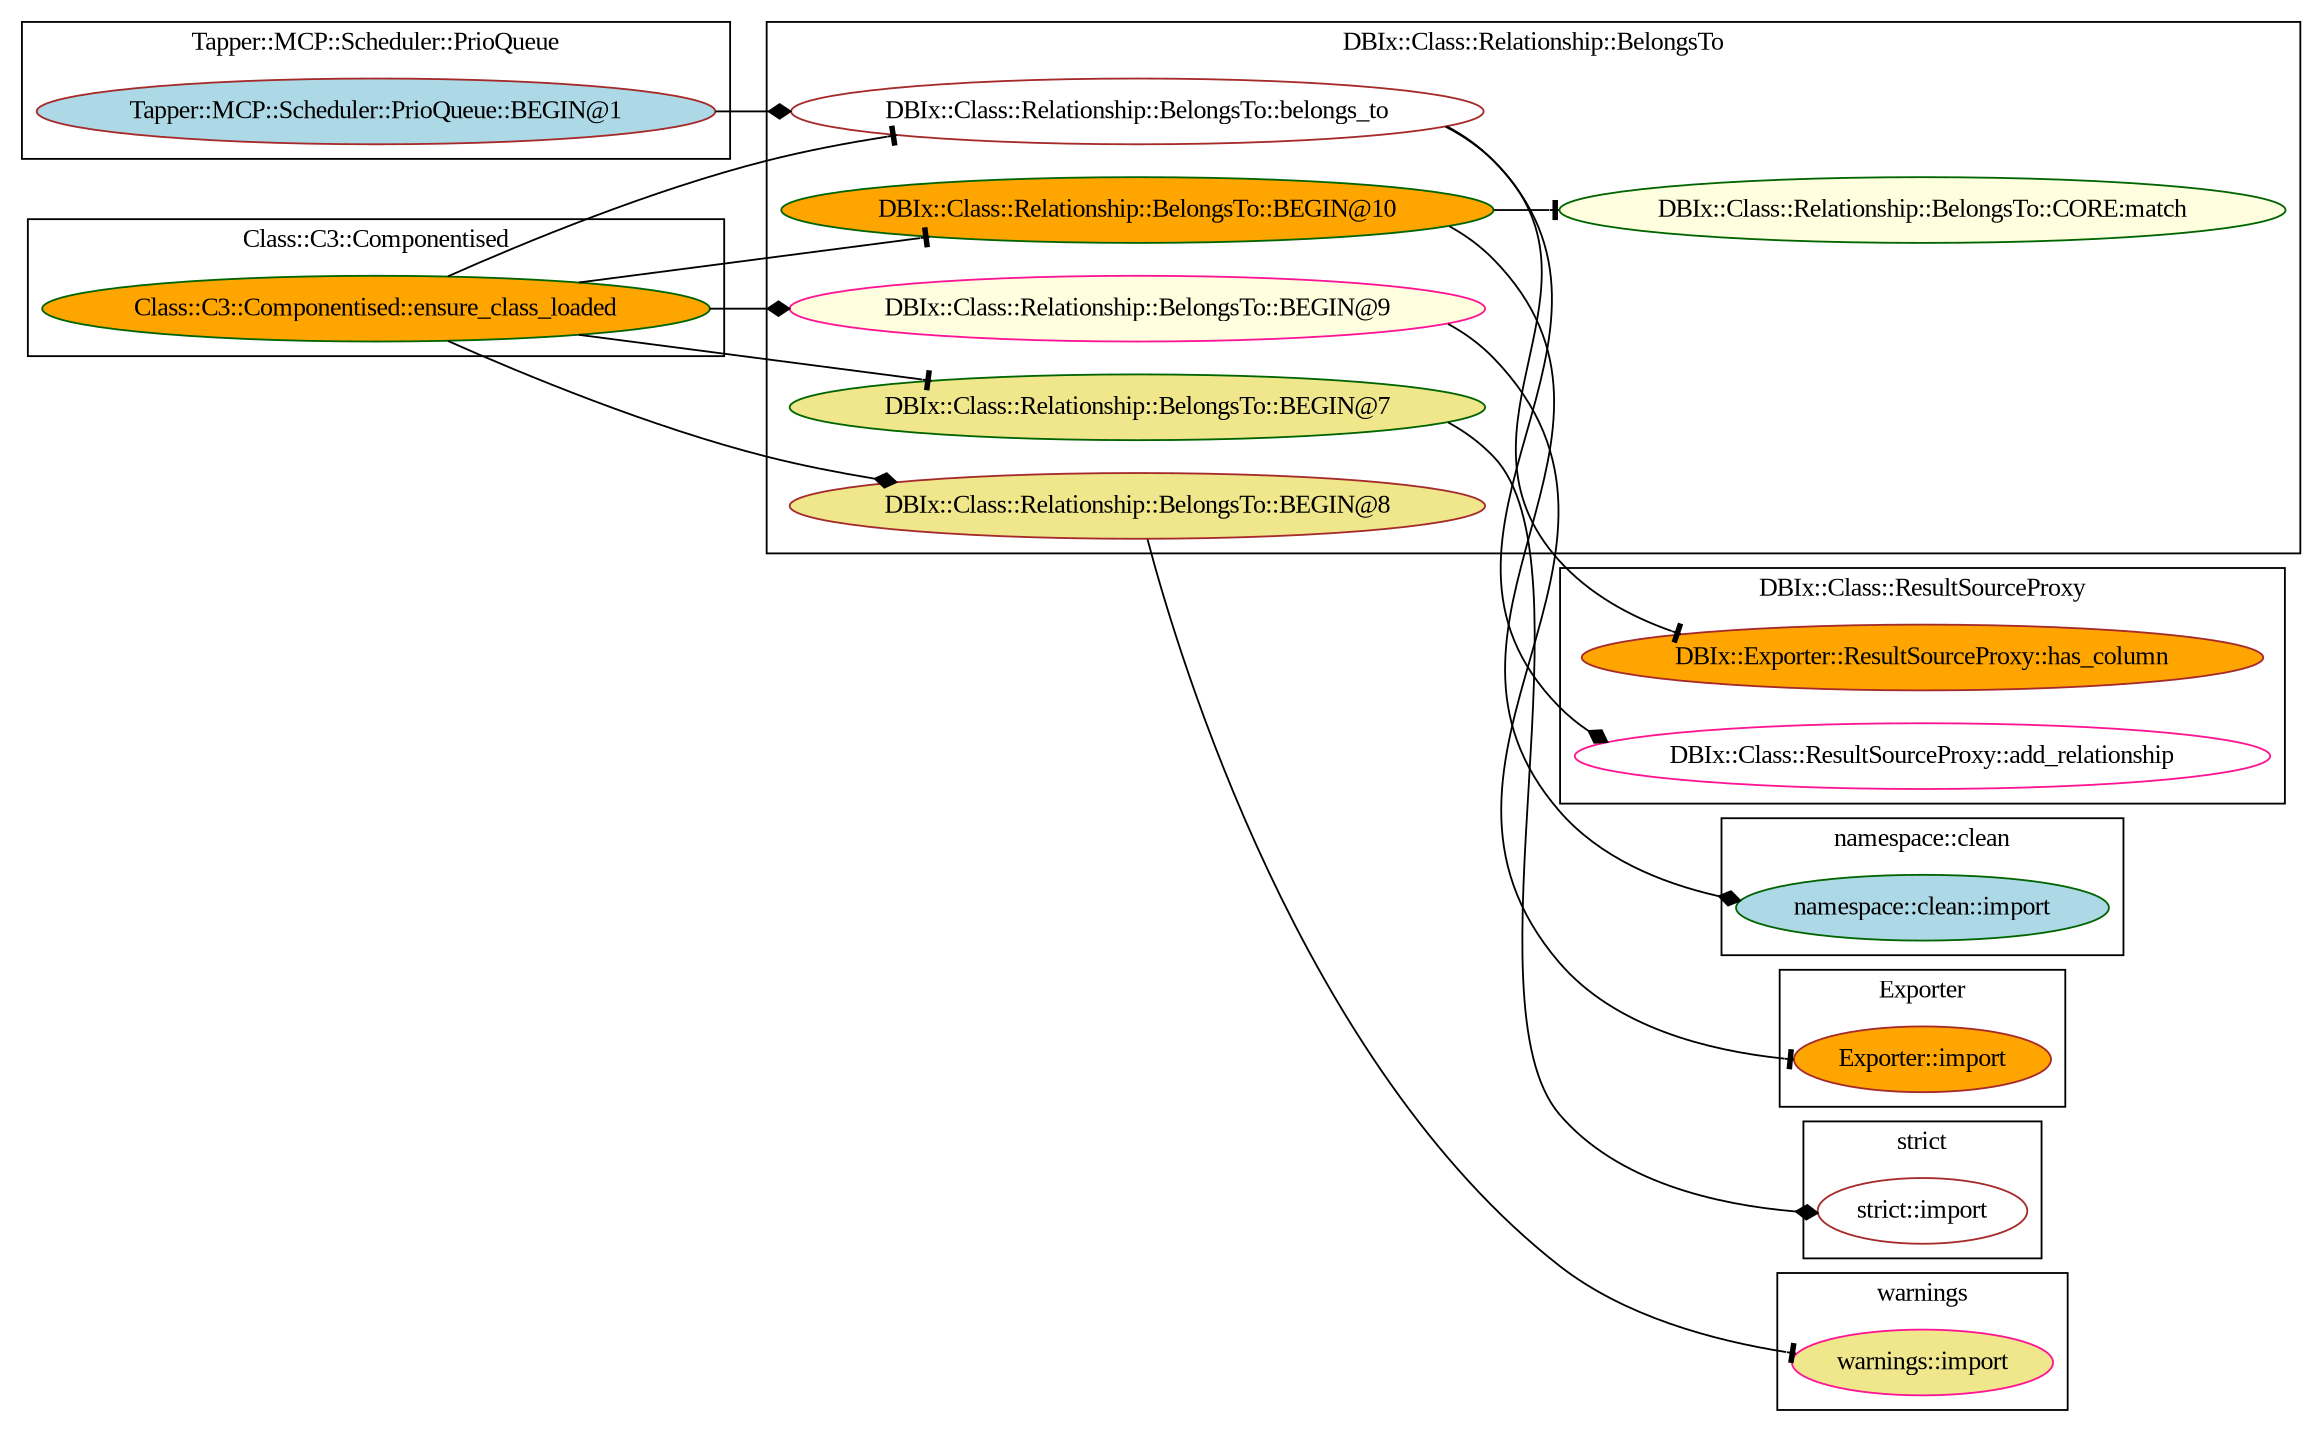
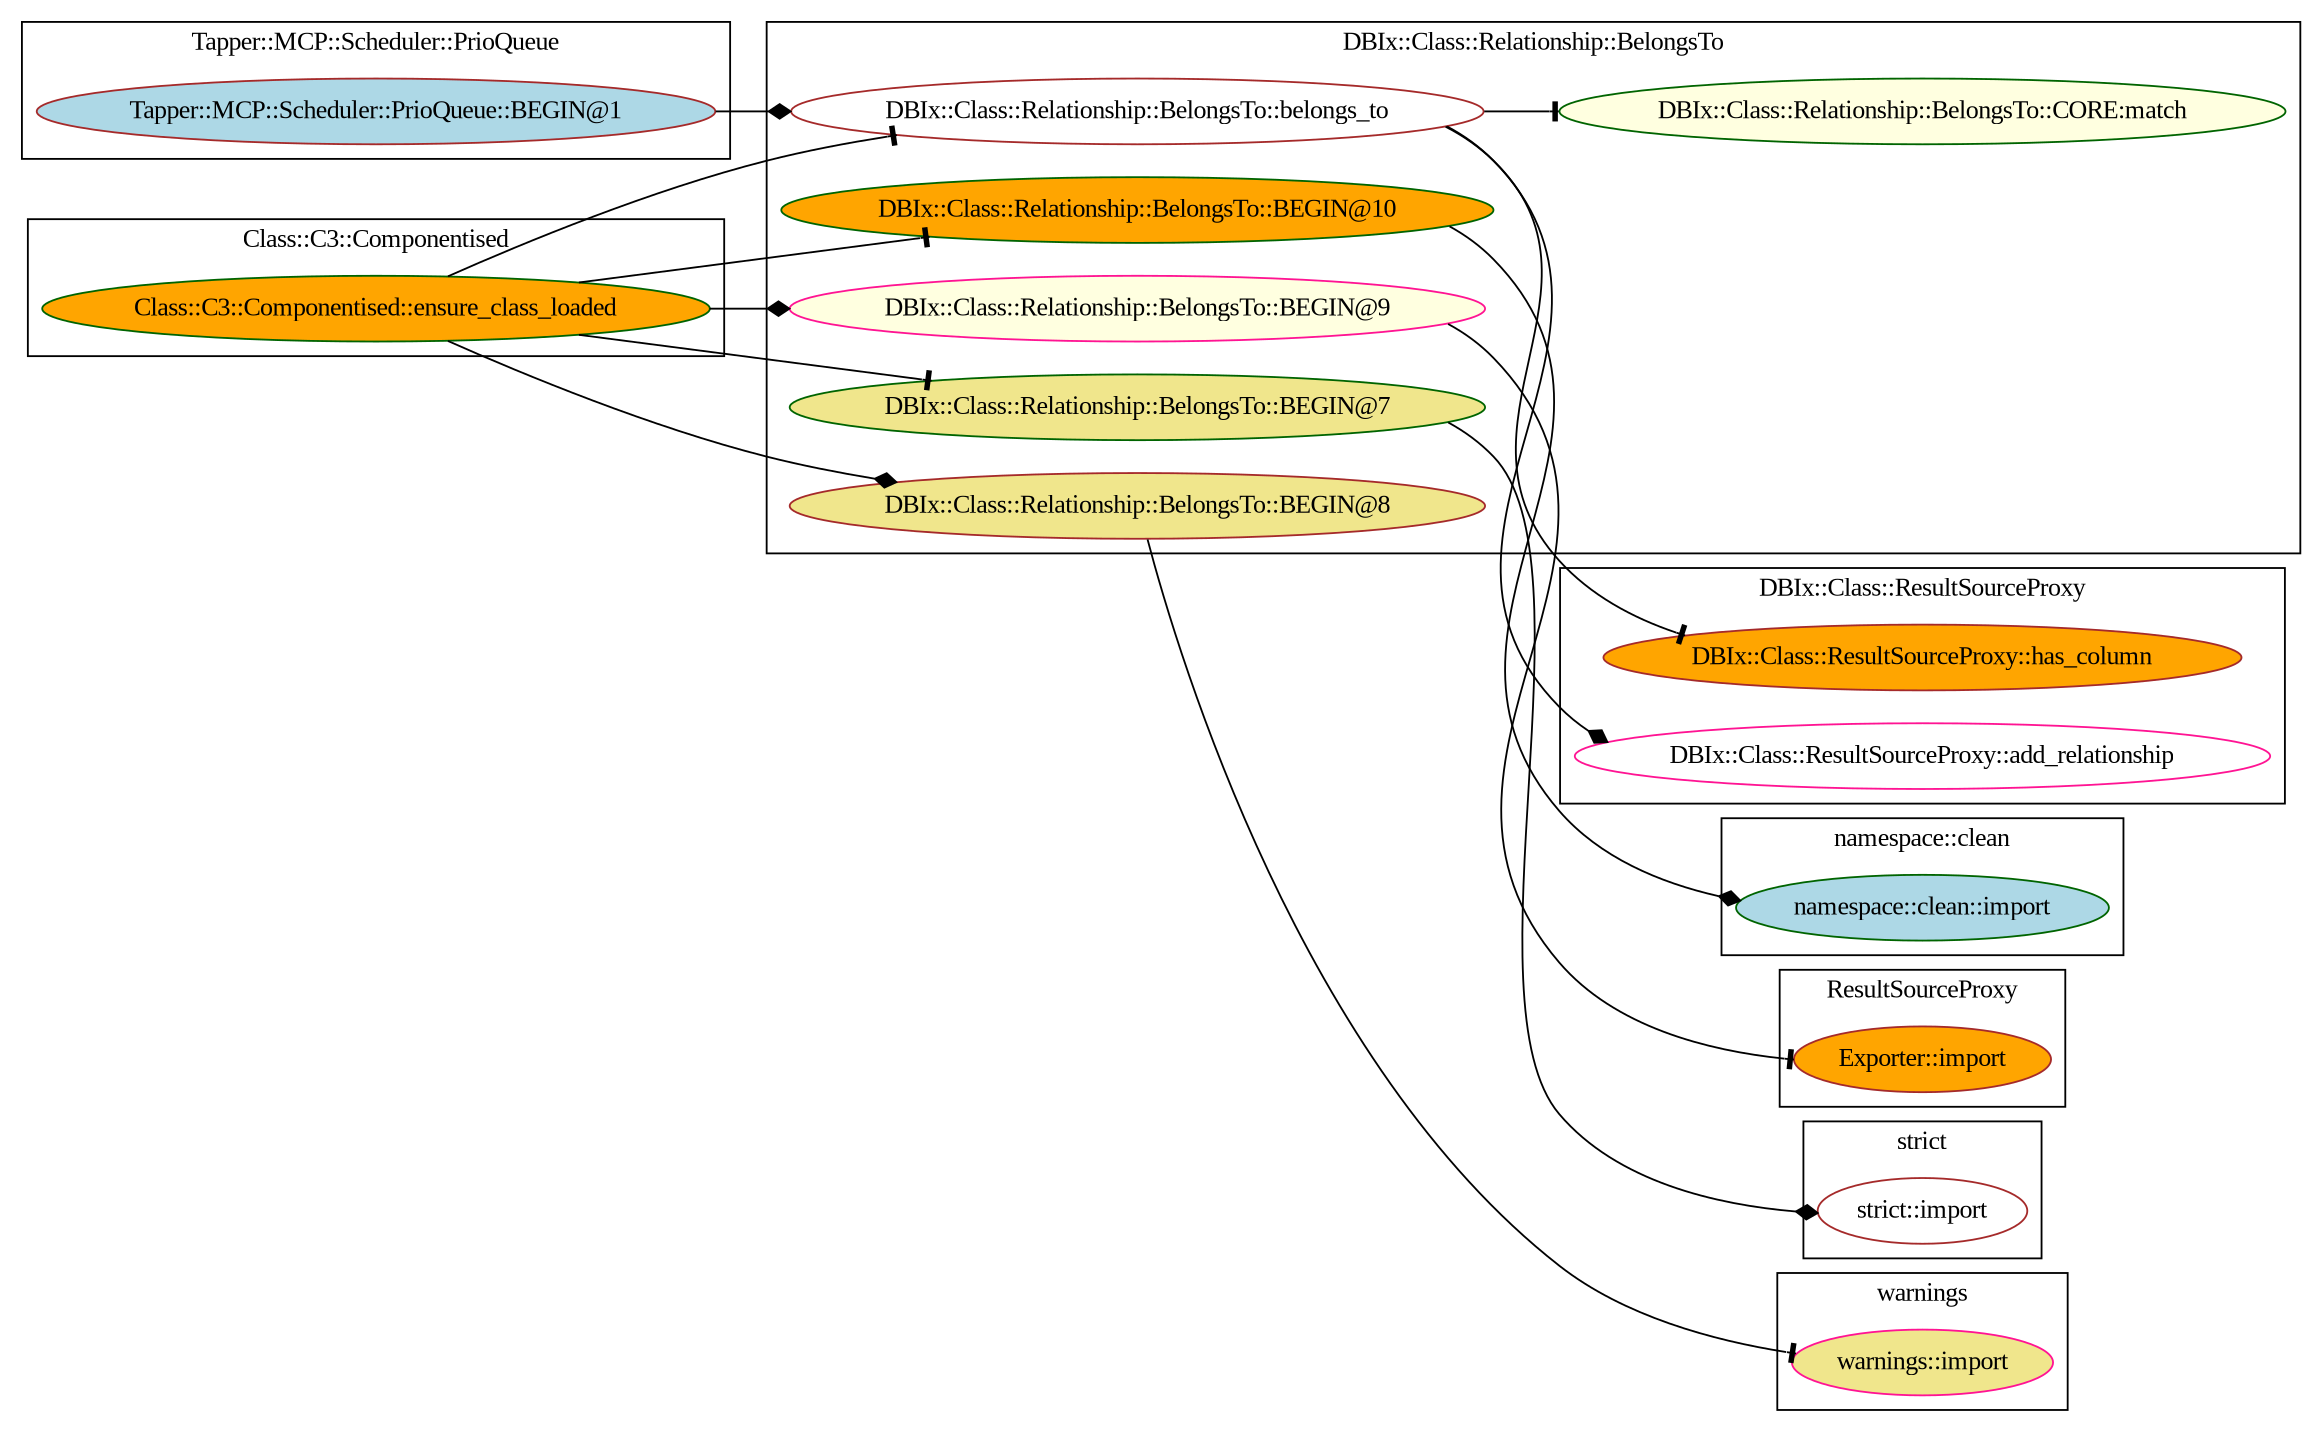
  digraph {
    fontname="Liberation Serif"
    rankdir=LR
    node [color=brown fillcolor=orange fontname="Liberation Serif" style=filled]
    edge [arrowhead=tee fontname="Liberation Serif"]
    "Tapper::MCP::Scheduler::PrioQueue::BEGIN@1" [fillcolor=lightblue]
    "namespace::clean::import" [color=darkgreen fillcolor=lightblue]
-   "DBIx::Class::ResultSourceProxy::has_column" [label="DBIx::Exporter::ResultSourceProxy::has_column"]
+   "DBIx::Class::ResultSourceProxy::has_column"
    "DBIx::Class::ResultSourceProxy::add_relationship" [color=deeppink fillcolor=white]
    "Exporter::import"
    "Class::C3::Componentised::ensure_class_loaded" [color=darkgreen]
    "warnings::import" [color=deeppink fillcolor=khaki]
    "DBIx::Class::Relationship::BelongsTo::CORE:match" [color=darkgreen fillcolor=lightyellow]
    "DBIx::Class::Relationship::BelongsTo::belongs_to" [fillcolor=white]
    "DBIx::Class::Relationship::BelongsTo::BEGIN@10" [color=darkgreen]
    "DBIx::Class::Relationship::BelongsTo::BEGIN@9" [color=deeppink fillcolor=lightyellow]
    "DBIx::Class::Relationship::BelongsTo::BEGIN@7" [color=darkgreen fillcolor=khaki]
    "DBIx::Class::Relationship::BelongsTo::BEGIN@8" [fillcolor=khaki]
    "strict::import" [fillcolor=white]
    subgraph cluster_1 {
      label="Tapper::MCP::Scheduler::PrioQueue"
      "Tapper::MCP::Scheduler::PrioQueue::BEGIN@1"
    }
    subgraph cluster_2 {
      label="namespace::clean"
      "namespace::clean::import"
    }
    subgraph cluster_3 {
      label="DBIx::Class::ResultSourceProxy"
      "DBIx::Class::ResultSourceProxy::has_column"
      "DBIx::Class::ResultSourceProxy::add_relationship"
    }
    subgraph cluster_4 {
-     label=Exporter
+     label=ResultSourceProxy
      "Exporter::import"
    }
    subgraph cluster_5 {
      label="Class::C3::Componentised"
      "Class::C3::Componentised::ensure_class_loaded"
    }
    subgraph cluster_6 {
      label=warnings
      "warnings::import"
    }
    subgraph cluster_7 {
      label="DBIx::Class::Relationship::BelongsTo"
      "DBIx::Class::Relationship::BelongsTo::CORE:match"
      "DBIx::Class::Relationship::BelongsTo::belongs_to"
      "DBIx::Class::Relationship::BelongsTo::BEGIN@10"
      "DBIx::Class::Relationship::BelongsTo::BEGIN@9"
      "DBIx::Class::Relationship::BelongsTo::BEGIN@7"
      "DBIx::Class::Relationship::BelongsTo::BEGIN@8"
    }
    subgraph cluster_8 {
      label="strict"
      "strict::import"
    }
    "Tapper::MCP::Scheduler::PrioQueue::BEGIN@1" -> "DBIx::Class::Relationship::BelongsTo::belongs_to" [arrowhead=diamond]
    "Class::C3::Componentised::ensure_class_loaded" -> "DBIx::Class::Relationship::BelongsTo::belongs_to"
    "Class::C3::Componentised::ensure_class_loaded" -> "DBIx::Class::Relationship::BelongsTo::BEGIN@10"
    "Class::C3::Componentised::ensure_class_loaded" -> "DBIx::Class::Relationship::BelongsTo::BEGIN@9" [arrowhead=diamond]
    "Class::C3::Componentised::ensure_class_loaded" -> "DBIx::Class::Relationship::BelongsTo::BEGIN@7"
    "Class::C3::Componentised::ensure_class_loaded" -> "DBIx::Class::Relationship::BelongsTo::BEGIN@8" [arrowhead=diamond]
    "DBIx::Class::Relationship::BelongsTo::belongs_to" -> "DBIx::Class::ResultSourceProxy::has_column"
    "DBIx::Class::Relationship::BelongsTo::belongs_to" -> "DBIx::Class::ResultSourceProxy::add_relationship" [arrowhead=diamond]
-   "DBIx::Class::Relationship::BelongsTo::BEGIN@10" -> "DBIx::Class::Relationship::BelongsTo::CORE:match"
+   "DBIx::Class::Relationship::BelongsTo::belongs_to" -> "DBIx::Class::Relationship::BelongsTo::CORE:match"
    "DBIx::Class::Relationship::BelongsTo::BEGIN@10" -> "namespace::clean::import" [arrowhead=diamond]
    "DBIx::Class::Relationship::BelongsTo::BEGIN@9" -> "Exporter::import"
    "DBIx::Class::Relationship::BelongsTo::BEGIN@7" -> "strict::import" [arrowhead=diamond]
    "DBIx::Class::Relationship::BelongsTo::BEGIN@8" -> "warnings::import"
  }
